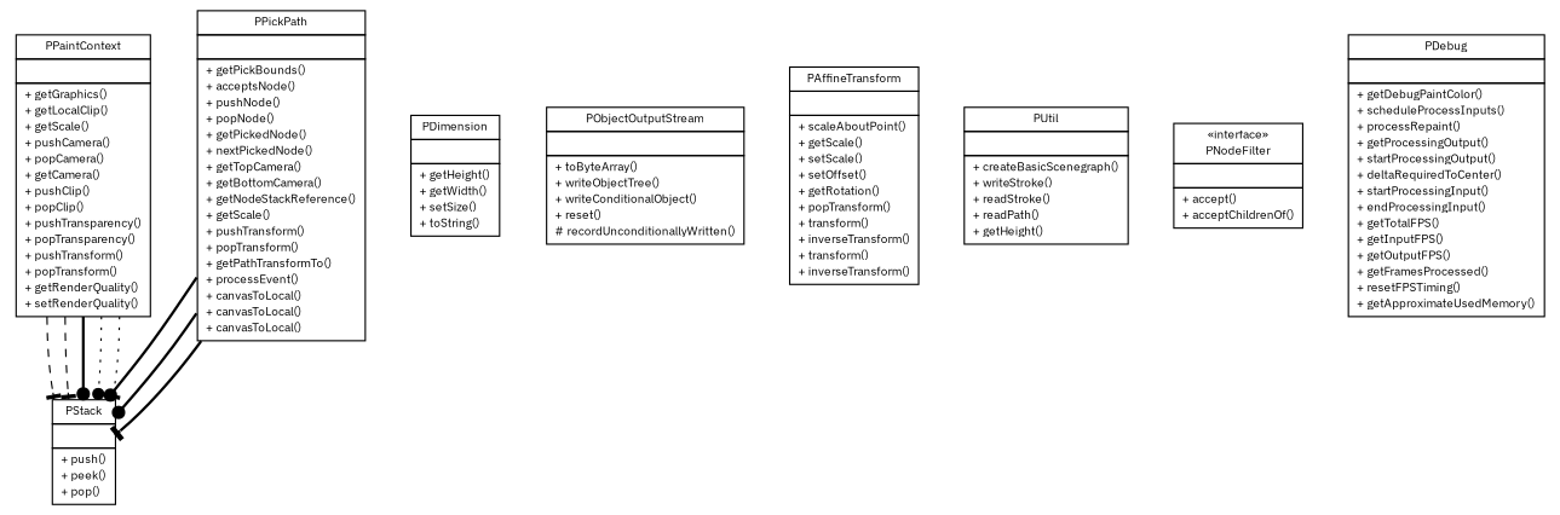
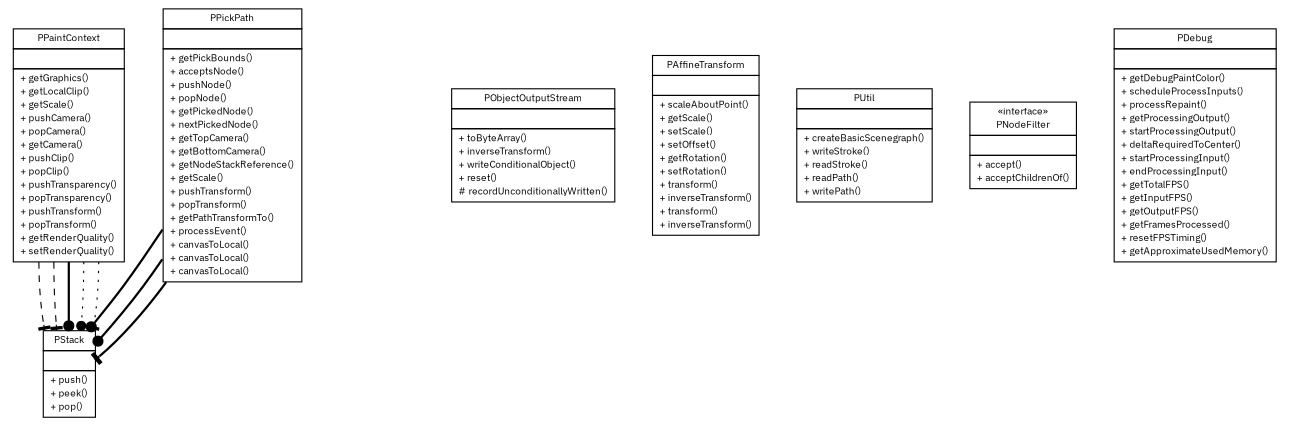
  digraph {
    fontname="IBM Plex Sans"
    node [fontcolor=black fontname="IBM Plex Sans" fontsize=9.0 shape=plaintext]
    edge [arrowhead=tee color=black fontcolor=black fontname="IBM Plex Sans" fontsize=10.0 headport=p labelfontname=Helvetica labelfontsize=10 style=bold tailport=p]
    n1 [label=<<table border="0" cellborder="1" cellspacing="0" cellpadding="2" port="p" href="./PStack.html"> 		<tr><td><table border="0" cellspacing="0" cellpadding="1"> 			<tr><td> PStack </td></tr> 		</table></td></tr> 		<tr><td><table border="0" cellspacing="0" cellpadding="1"> 			<tr><td align="left">  </td></tr> 		</table></td></tr> 		<tr><td><table border="0" cellspacing="0" cellpadding="1"> 			<tr><td align="left"> + push() </td></tr> 			<tr><td align="left"> + peek() </td></tr> 			<tr><td align="left"> + pop() </td></tr> 		</table></td></tr> 		</table>>]
-   n2 [label=<<table border="0" cellborder="1" cellspacing="0" cellpadding="2" port="p" href="./PDimension.html"> 		<tr><td><table border="0" cellspacing="0" cellpadding="1"> 			<tr><td> PDimension </td></tr> 		</table></td></tr> 		<tr><td><table border="0" cellspacing="0" cellpadding="1"> 			<tr><td align="left">  </td></tr> 		</table></td></tr> 		<tr><td><table border="0" cellspacing="0" cellpadding="1"> 			<tr><td align="left"> + getHeight() </td></tr> 			<tr><td align="left"> + getWidth() </td></tr> 			<tr><td align="left"> + setSize() </td></tr> 			<tr><td align="left"> + toString() </td></tr> 		</table></td></tr> 		</table>>]
    n3 [label=<<table border="0" cellborder="1" cellspacing="0" cellpadding="2" port="p" href="./PPaintContext.html"> 		<tr><td><table border="0" cellspacing="0" cellpadding="1"> 			<tr><td> PPaintContext </td></tr> 		</table></td></tr> 		<tr><td><table border="0" cellspacing="0" cellpadding="1"> 			<tr><td align="left">  </td></tr> 		</table></td></tr> 		<tr><td><table border="0" cellspacing="0" cellpadding="1"> 			<tr><td align="left"> + getGraphics() </td></tr> 			<tr><td align="left"> + getLocalClip() </td></tr> 			<tr><td align="left"> + getScale() </td></tr> 			<tr><td align="left"> + pushCamera() </td></tr> 			<tr><td align="left"> + popCamera() </td></tr> 			<tr><td align="left"> + getCamera() </td></tr> 			<tr><td align="left"> + pushClip() </td></tr> 			<tr><td align="left"> + popClip() </td></tr> 			<tr><td align="left"> + pushTransparency() </td></tr> 			<tr><td align="left"> + popTransparency() </td></tr> 			<tr><td align="left"> + pushTransform() </td></tr> 			<tr><td align="left"> + popTransform() </td></tr> 			<tr><td align="left"> + getRenderQuality() </td></tr> 			<tr><td align="left"> + setRenderQuality() </td></tr> 		</table></td></tr> 		</table>>]
-   n4 [label=<<table border="0" cellborder="1" cellspacing="0" cellpadding="2" port="p" href="./PObjectOutputStream.html"> 		<tr><td><table border="0" cellspacing="0" cellpadding="1"> 			<tr><td> PObjectOutputStream </td></tr> 		</table></td></tr> 		<tr><td><table border="0" cellspacing="0" cellpadding="1"> 			<tr><td align="left">  </td></tr> 		</table></td></tr> 		<tr><td><table border="0" cellspacing="0" cellpadding="1"> 			<tr><td align="left"> + toByteArray() </td></tr> 			<tr><td align="left"> + writeObjectTree() </td></tr> 			<tr><td align="left"> + writeConditionalObject() </td></tr> 			<tr><td align="left"> + reset() </td></tr> 			<tr><td align="left"> # recordUnconditionallyWritten() </td></tr> 		</table></td></tr> 		</table>>]
-   n5 [label=<<table border="0" cellborder="1" cellspacing="0" cellpadding="2" port="p" href="./PAffineTransform.html"> 		<tr><td><table border="0" cellspacing="0" cellpadding="1"> 			<tr><td> PAffineTransform </td></tr> 		</table></td></tr> 		<tr><td><table border="0" cellspacing="0" cellpadding="1"> 			<tr><td align="left">  </td></tr> 		</table></td></tr> 		<tr><td><table border="0" cellspacing="0" cellpadding="1"> 			<tr><td align="left"> + scaleAboutPoint() </td></tr> 			<tr><td align="left"> + getScale() </td></tr> 			<tr><td align="left"> + setScale() </td></tr> 			<tr><td align="left"> + setOffset() </td></tr> 			<tr><td align="left"> + getRotation() </td></tr> 			<tr><td align="left"> + popTransform() </td></tr> 			<tr><td align="left"> + transform() </td></tr> 			<tr><td align="left"> + inverseTransform() </td></tr> 			<tr><td align="left"> + transform() </td></tr> 			<tr><td align="left"> + inverseTransform() </td></tr> 		</table></td></tr> 		</table>>]
+   n4 [label=<<table border="0" cellborder="1" cellspacing="0" cellpadding="2" port="p" href="./PObjectOutputStream.html"> 		<tr><td><table border="0" cellspacing="0" cellpadding="1"> 			<tr><td> PObjectOutputStream </td></tr> 		</table></td></tr> 		<tr><td><table border="0" cellspacing="0" cellpadding="1"> 			<tr><td align="left">  </td></tr> 		</table></td></tr> 		<tr><td><table border="0" cellspacing="0" cellpadding="1"> 			<tr><td align="left"> + toByteArray() </td></tr> 			<tr><td align="left"> + inverseTransform() </td></tr> 			<tr><td align="left"> + writeConditionalObject() </td></tr> 			<tr><td align="left"> + reset() </td></tr> 			<tr><td align="left"> # recordUnconditionallyWritten() </td></tr> 		</table></td></tr> 		</table>>]
+   n5 [label=<<table border="0" cellborder="1" cellspacing="0" cellpadding="2" port="p" href="./PAffineTransform.html"> 		<tr><td><table border="0" cellspacing="0" cellpadding="1"> 			<tr><td> PAffineTransform </td></tr> 		</table></td></tr> 		<tr><td><table border="0" cellspacing="0" cellpadding="1"> 			<tr><td align="left">  </td></tr> 		</table></td></tr> 		<tr><td><table border="0" cellspacing="0" cellpadding="1"> 			<tr><td align="left"> + scaleAboutPoint() </td></tr> 			<tr><td align="left"> + getScale() </td></tr> 			<tr><td align="left"> + setScale() </td></tr> 			<tr><td align="left"> + setOffset() </td></tr> 			<tr><td align="left"> + getRotation() </td></tr> 			<tr><td align="left"> + setRotation() </td></tr> 			<tr><td align="left"> + transform() </td></tr> 			<tr><td align="left"> + inverseTransform() </td></tr> 			<tr><td align="left"> + transform() </td></tr> 			<tr><td align="left"> + inverseTransform() </td></tr> 		</table></td></tr> 		</table>>]
    n6 [label=<<table border="0" cellborder="1" cellspacing="0" cellpadding="2" port="p" href="./PPickPath.html"> 		<tr><td><table border="0" cellspacing="0" cellpadding="1"> 			<tr><td> PPickPath </td></tr> 		</table></td></tr> 		<tr><td><table border="0" cellspacing="0" cellpadding="1"> 			<tr><td align="left">  </td></tr> 		</table></td></tr> 		<tr><td><table border="0" cellspacing="0" cellpadding="1"> 			<tr><td align="left"> + getPickBounds() </td></tr> 			<tr><td align="left"> + acceptsNode() </td></tr> 			<tr><td align="left"> + pushNode() </td></tr> 			<tr><td align="left"> + popNode() </td></tr> 			<tr><td align="left"> + getPickedNode() </td></tr> 			<tr><td align="left"> + nextPickedNode() </td></tr> 			<tr><td align="left"> + getTopCamera() </td></tr> 			<tr><td align="left"> + getBottomCamera() </td></tr> 			<tr><td align="left"> + getNodeStackReference() </td></tr> 			<tr><td align="left"> + getScale() </td></tr> 			<tr><td align="left"> + pushTransform() </td></tr> 			<tr><td align="left"> + popTransform() </td></tr> 			<tr><td align="left"> + getPathTransformTo() </td></tr> 			<tr><td align="left"> + processEvent() </td></tr> 			<tr><td align="left"> + canvasToLocal() </td></tr> 			<tr><td align="left"> + canvasToLocal() </td></tr> 			<tr><td align="left"> + canvasToLocal() </td></tr> 		</table></td></tr> 		</table>>]
-   n7 [label=<<table border="0" cellborder="1" cellspacing="0" cellpadding="2" port="p" href="./PUtil.html"> 		<tr><td><table border="0" cellspacing="0" cellpadding="1"> 			<tr><td> PUtil </td></tr> 		</table></td></tr> 		<tr><td><table border="0" cellspacing="0" cellpadding="1"> 			<tr><td align="left">  </td></tr> 		</table></td></tr> 		<tr><td><table border="0" cellspacing="0" cellpadding="1"> 			<tr><td align="left"> + createBasicScenegraph() </td></tr> 			<tr><td align="left"> + writeStroke() </td></tr> 			<tr><td align="left"> + readStroke() </td></tr> 			<tr><td align="left"> + readPath() </td></tr> 			<tr><td align="left"> + getHeight() </td></tr> 		</table></td></tr> 		</table>>]
+   n7 [label=<<table border="0" cellborder="1" cellspacing="0" cellpadding="2" port="p" href="./PUtil.html"> 		<tr><td><table border="0" cellspacing="0" cellpadding="1"> 			<tr><td> PUtil </td></tr> 		</table></td></tr> 		<tr><td><table border="0" cellspacing="0" cellpadding="1"> 			<tr><td align="left">  </td></tr> 		</table></td></tr> 		<tr><td><table border="0" cellspacing="0" cellpadding="1"> 			<tr><td align="left"> + createBasicScenegraph() </td></tr> 			<tr><td align="left"> + writeStroke() </td></tr> 			<tr><td align="left"> + readStroke() </td></tr> 			<tr><td align="left"> + readPath() </td></tr> 			<tr><td align="left"> + writePath() </td></tr> 		</table></td></tr> 		</table>>]
    n8 [label=<<table border="0" cellborder="1" cellspacing="0" cellpadding="2" port="p" href="./PNodeFilter.html"> 		<tr><td><table border="0" cellspacing="0" cellpadding="1"> 			<tr><td> &laquo;interface&raquo; </td></tr> 			<tr><td> PNodeFilter </td></tr> 		</table></td></tr> 		<tr><td><table border="0" cellspacing="0" cellpadding="1"> 			<tr><td align="left">  </td></tr> 		</table></td></tr> 		<tr><td><table border="0" cellspacing="0" cellpadding="1"> 			<tr><td align="left"> + accept() </td></tr> 			<tr><td align="left"> + acceptChildrenOf() </td></tr> 		</table></td></tr> 		</table>>]
    n9 [label=<<table border="0" cellborder="1" cellspacing="0" cellpadding="2" port="p" href="./PDebug.html"> 		<tr><td><table border="0" cellspacing="0" cellpadding="1"> 			<tr><td> PDebug </td></tr> 		</table></td></tr> 		<tr><td><table border="0" cellspacing="0" cellpadding="1"> 			<tr><td align="left">  </td></tr> 		</table></td></tr> 		<tr><td><table border="0" cellspacing="0" cellpadding="1"> 			<tr><td align="left"> + getDebugPaintColor() </td></tr> 			<tr><td align="left"> + scheduleProcessInputs() </td></tr> 			<tr><td align="left"> + processRepaint() </td></tr> 			<tr><td align="left"> + getProcessingOutput() </td></tr> 			<tr><td align="left"> + startProcessingOutput() </td></tr> 			<tr><td align="left"> + deltaRequiredToCenter() </td></tr> 			<tr><td align="left"> + startProcessingInput() </td></tr> 			<tr><td align="left"> + endProcessingInput() </td></tr> 			<tr><td align="left"> + getTotalFPS() </td></tr> 			<tr><td align="left"> + getInputFPS() </td></tr> 			<tr><td align="left"> + getOutputFPS() </td></tr> 			<tr><td align="left"> + getFramesProcessed() </td></tr> 			<tr><td align="left"> + resetFPSTiming() </td></tr> 			<tr><td align="left"> + getApproximateUsedMemory() </td></tr> 		</table></td></tr> 		</table>>]
    n3 -> n1 [style=dashed]
    n3 -> n1 [style=dashed]
    n3 -> n1 [arrowhead=dot]
    n3 -> n1 [arrowhead=dot style=dotted]
    n3 -> n1 [style=dotted]
    n6 -> n1 [arrowhead=dot]
    n6 -> n1 [arrowhead=dot]
    n6 -> n1
  }
